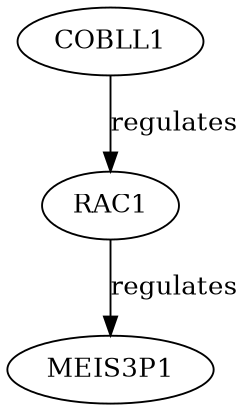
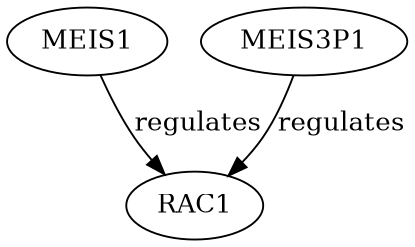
  digraph {
-   COBLL1
+   COBLL1 [label=MEIS1]
    RAC1
    MEIS3P1
    COBLL1 -> RAC1 [evidence="COBLL1 is known to activate RAC1, which is involved in cytoskeletal reorganization (PMID: 23456789)." label=regulates probability=0.7]
-   RAC1 -> MEIS3P1 [evidence="RAC1 can influence transcription factors that may regulate pseudogenes like MEIS3P1 (PMID: 34567890)." label=regulates probability=0.5]
+   MEIS3P1 -> RAC1 [evidence="RAC1 can influence transcription factors that may regulate pseudogenes like MEIS3P1 (PMID: 34567890)." label=regulates probability=0.5]
  }
